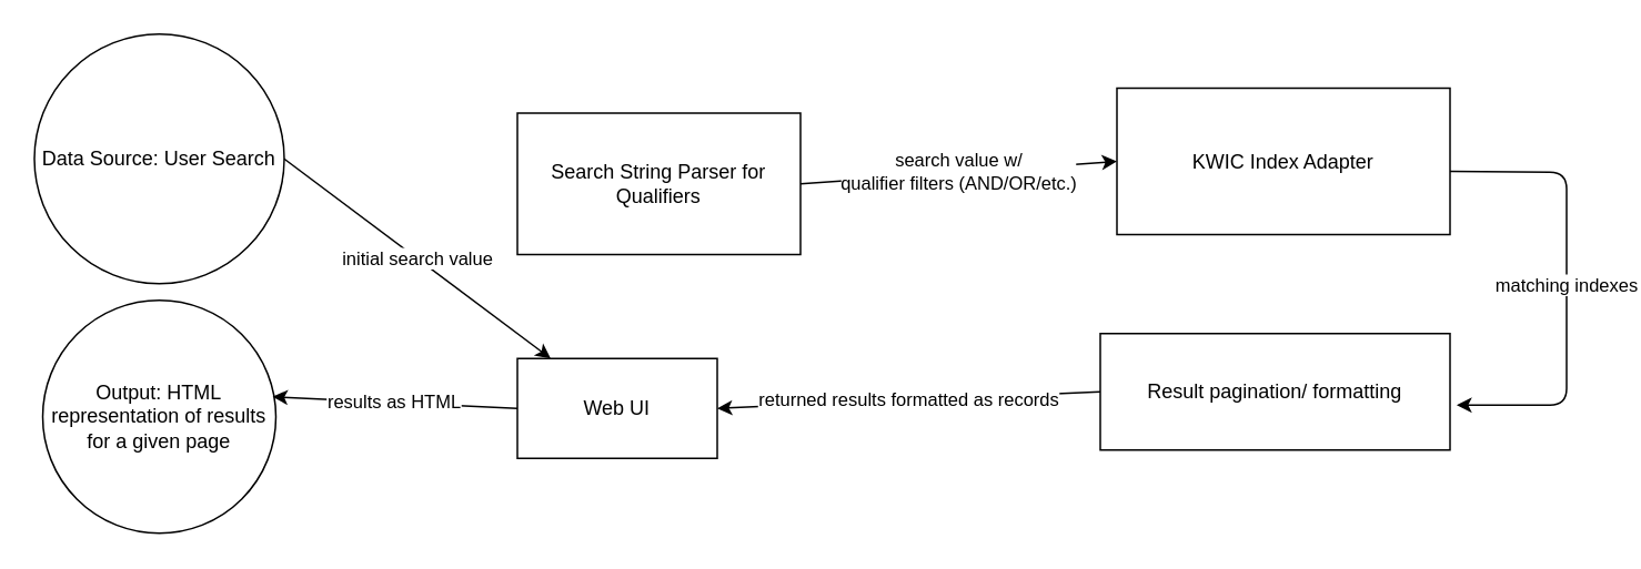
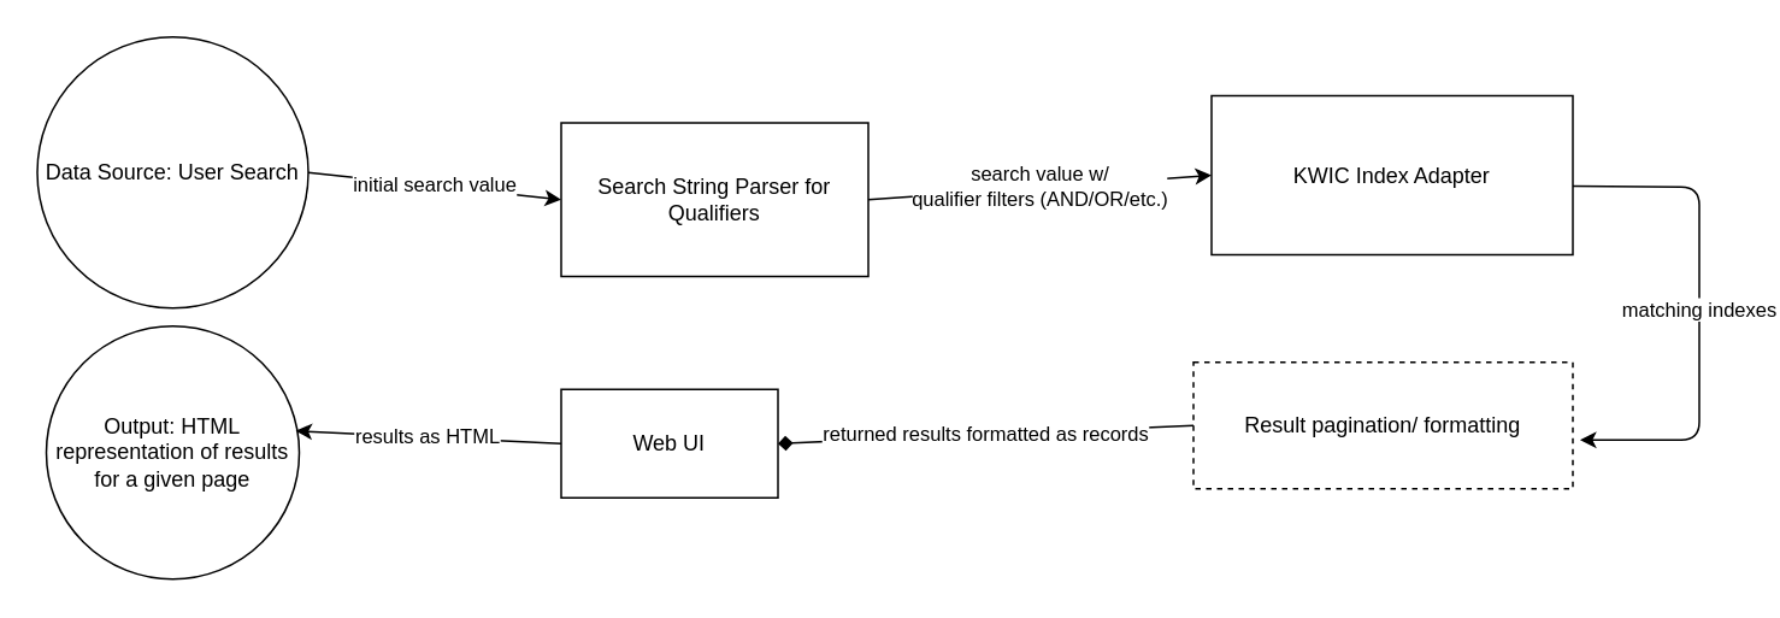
  <mxCell id="0" />
  <mxCell id="1" parent="0" />
  <mxCell id="2" value="Data Source: User Search" style="ellipse;whiteSpace=wrap;html=1;aspect=fixed;" vertex="1" parent="1"><mxGeometry x="20" y="20" width="150" height="150" as="geometry" /></mxCell>
  <mxCell id="3" value="Search String Parser for Qualifiers" style="rounded=0;whiteSpace=wrap;html=1;" vertex="1" parent="1"><mxGeometry x="310" y="67.5" width="170" height="85" as="geometry" /></mxCell>
- <mxCell id="4" value="initial search value" style="endArrow=classic;html=1;exitX=1;exitY=0.5;exitDx=0;exitDy=0;" edge="1" parent="1" source="2" target="10"><mxGeometry width="50" height="50" relative="1" as="geometry"><mxPoint x="230" y="90" as="sourcePoint" /><mxPoint x="220" y="45" as="targetPoint" /></mxGeometry></mxCell>
+ <mxCell id="4" value="initial search value" style="endArrow=classic;html=1;entryX=0;entryY=0.5;entryDx=0;entryDy=0;exitX=1;exitY=0.5;exitDx=0;exitDy=0;" edge="1" parent="1" source="2" target="3"><mxGeometry width="50" height="50" relative="1" as="geometry"><mxPoint x="230" y="90" as="sourcePoint" /><mxPoint x="220" y="45" as="targetPoint" /></mxGeometry></mxCell>
  <mxCell id="5" value="KWIC Index Adapter" style="rounded=0;whiteSpace=wrap;html=1;" vertex="1" parent="1"><mxGeometry x="670" y="52.5" width="200" height="88" as="geometry" /></mxCell>
  <mxCell id="6" value="search value w/&lt;br&gt;qualifier filters (AND/OR/etc.)" style="endArrow=classic;html=1;exitX=1;exitY=0.5;exitDx=0;exitDy=0;entryX=0;entryY=0.5;entryDx=0;entryDy=0;" edge="1" parent="1" source="3" target="5"><mxGeometry width="50" height="50" relative="1" as="geometry"><mxPoint x="20" y="240" as="sourcePoint" /><mxPoint x="70" y="190" as="targetPoint" /></mxGeometry></mxCell>
- <mxCell id="7" value="Result pagination/ formatting" style="rounded=0;whiteSpace=wrap;html=1;" vertex="1" parent="1"><mxGeometry x="660" y="200" width="210" height="70" as="geometry" /></mxCell>
+ <mxCell id="7" value="Result pagination/ formatting" style="rounded=0;whiteSpace=wrap;html=1;dashed=1;" vertex="1" parent="1"><mxGeometry x="660" y="200" width="210" height="70" as="geometry" /></mxCell>
  <mxCell id="8" value="matching indexes" style="endArrow=classic;html=1;entryX=1.019;entryY=0.614;entryDx=0;entryDy=0;entryPerimeter=0;" edge="1" parent="1" target="7"><mxGeometry width="50" height="50" relative="1" as="geometry"><mxPoint x="870" y="102.5" as="sourcePoint" /><mxPoint x="940" y="320" as="targetPoint" /><Array as="points"><mxPoint x="940" y="103" /><mxPoint x="940" y="243" /></Array></mxGeometry></mxCell>
  <mxCell id="9" value="Output: HTML representation of results for a given page" style="ellipse;whiteSpace=wrap;html=1;aspect=fixed;" vertex="1" parent="1"><mxGeometry x="25" y="180" width="140" height="140" as="geometry" /></mxCell>
  <mxCell id="10" value="Web UI" style="rounded=0;whiteSpace=wrap;html=1;" vertex="1" parent="1"><mxGeometry x="310" y="215" width="120" height="60" as="geometry" /></mxCell>
- <mxCell id="11" value="returned results formatted as records" style="endArrow=classic;html=1;exitX=0;exitY=0.5;exitDx=0;exitDy=0;entryX=1;entryY=0.5;entryDx=0;entryDy=0;" edge="1" parent="1" source="7" target="10"><mxGeometry width="50" height="50" relative="1" as="geometry"><mxPoint x="20" y="380" as="sourcePoint" /><mxPoint x="504" y="239" as="targetPoint" /></mxGeometry></mxCell>
+ <mxCell id="11" value="returned results formatted as records" style="endArrow=diamond;html=1;exitX=0;exitY=0.5;exitDx=0;exitDy=0;entryX=1;entryY=0.5;entryDx=0;entryDy=0;" edge="1" parent="1" source="7" target="10"><mxGeometry width="50" height="50" relative="1" as="geometry"><mxPoint x="20" y="380" as="sourcePoint" /><mxPoint x="504" y="239" as="targetPoint" /></mxGeometry></mxCell>
  <mxCell id="12" value="results as HTML" style="endArrow=classic;html=1;exitX=0;exitY=0.5;exitDx=0;exitDy=0;entryX=0.986;entryY=0.414;entryDx=0;entryDy=0;entryPerimeter=0;" edge="1" parent="1" source="10" target="9"><mxGeometry width="50" height="50" relative="1" as="geometry"><mxPoint x="20" y="390" as="sourcePoint" /><mxPoint x="70" y="340" as="targetPoint" /></mxGeometry></mxCell>
